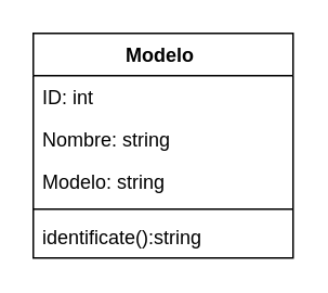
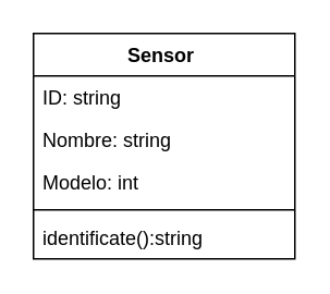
  <mxCell id="0" />
  <mxCell id="1" parent="0" />
- <mxCell id="2" value="Modelo " style="swimlane;fontStyle=1;align=center;verticalAlign=top;childLayout=stackLayout;horizontal=1;startSize=26;horizontalStack=0;resizeParent=1;resizeParentMax=0;resizeLast=0;collapsible=1;marginBottom=0;" vertex="1" parent="1"><mxGeometry x="20" y="20" width="160" height="138" as="geometry" /></mxCell>
- <mxCell id="3" value="ID: int" style="text;strokeColor=none;fillColor=none;align=left;verticalAlign=top;spacingLeft=4;spacingRight=4;overflow=hidden;rotatable=0;points=[[0,0.5],[1,0.5]];portConstraint=eastwest;" vertex="1" parent="2"><mxGeometry y="26" width="160" height="26" as="geometry" /></mxCell>
+ <mxCell id="2" value="Sensor " style="swimlane;fontStyle=1;align=center;verticalAlign=top;childLayout=stackLayout;horizontal=1;startSize=26;horizontalStack=0;resizeParent=1;resizeParentMax=0;resizeLast=0;collapsible=1;marginBottom=0;" vertex="1" parent="1"><mxGeometry x="20" y="20" width="160" height="138" as="geometry" /></mxCell>
+ <mxCell id="3" value="ID: string" style="text;strokeColor=none;fillColor=none;align=left;verticalAlign=top;spacingLeft=4;spacingRight=4;overflow=hidden;rotatable=0;points=[[0,0.5],[1,0.5]];portConstraint=eastwest;" vertex="1" parent="2"><mxGeometry y="26" width="160" height="26" as="geometry" /></mxCell>
  <mxCell id="4" value="Nombre: string&#10;" style="text;strokeColor=none;fillColor=none;align=left;verticalAlign=top;spacingLeft=4;spacingRight=4;overflow=hidden;rotatable=0;points=[[0,0.5],[1,0.5]];portConstraint=eastwest;" vertex="1" parent="2"><mxGeometry y="52" width="160" height="26" as="geometry" /></mxCell>
- <mxCell id="5" value="Modelo: string" style="text;strokeColor=none;fillColor=none;align=left;verticalAlign=top;spacingLeft=4;spacingRight=4;overflow=hidden;rotatable=0;points=[[0,0.5],[1,0.5]];portConstraint=eastwest;" vertex="1" parent="2"><mxGeometry y="78" width="160" height="26" as="geometry" /></mxCell>
+ <mxCell id="5" value="Modelo: int" style="text;strokeColor=none;fillColor=none;align=left;verticalAlign=top;spacingLeft=4;spacingRight=4;overflow=hidden;rotatable=0;points=[[0,0.5],[1,0.5]];portConstraint=eastwest;" vertex="1" parent="2"><mxGeometry y="78" width="160" height="26" as="geometry" /></mxCell>
  <mxCell id="6" value="" style="line;strokeWidth=1;fillColor=none;align=left;verticalAlign=middle;spacingTop=-1;spacingLeft=3;spacingRight=3;rotatable=0;labelPosition=right;points=[];portConstraint=eastwest;" vertex="1" parent="2"><mxGeometry y="104" width="160" height="8" as="geometry" /></mxCell>
  <mxCell id="7" value="identificate():string" style="text;strokeColor=none;fillColor=none;align=left;verticalAlign=top;spacingLeft=4;spacingRight=4;overflow=hidden;rotatable=0;points=[[0,0.5],[1,0.5]];portConstraint=eastwest;" vertex="1" parent="2"><mxGeometry y="112" width="160" height="26" as="geometry" /></mxCell>
